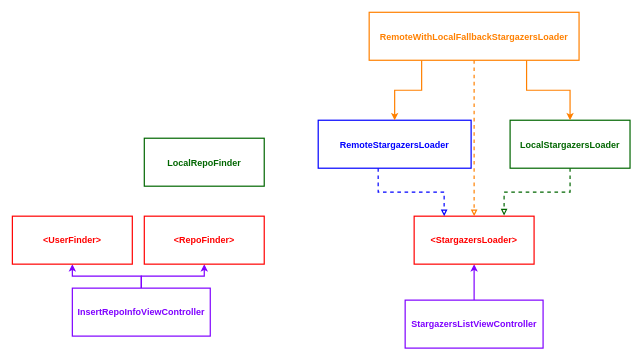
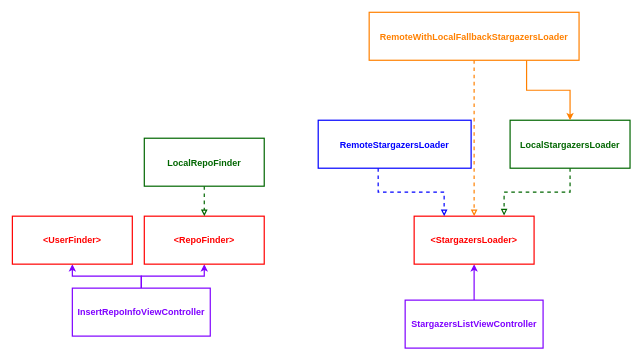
  <mxCell id="0" />
  <mxCell id="1" parent="0" />
  <mxCell id="2" style="edgeStyle=orthogonalEdgeStyle;rounded=0;orthogonalLoop=1;jettySize=auto;html=1;entryX=0.5;entryY=1;entryDx=0;entryDy=0;fontSize=12;strokeColor=#7F00FF;strokeWidth=2;" parent="1" source="3" target="4" edge="1"><mxGeometry relative="1" as="geometry" /></mxCell>
  <mxCell id="3" value="StargazersListViewController" style="rounded=0;whiteSpace=wrap;html=1;strokeWidth=2;fontSize=15;fontStyle=1;strokeColor=#7F00FF;fontColor=#7F00FF;" parent="1" vertex="1"><mxGeometry x="675" y="500" width="230" height="80" as="geometry" /></mxCell>
  <mxCell id="4" value="&amp;lt;StargazersLoader&amp;gt;" style="rounded=0;whiteSpace=wrap;html=1;fontSize=15;strokeWidth=2;fontStyle=1;strokeColor=#FF0000;fontColor=#FF0000;" parent="1" vertex="1"><mxGeometry x="690" y="360" width="200" height="80" as="geometry" /></mxCell>
  <mxCell id="5" style="edgeStyle=orthogonalEdgeStyle;rounded=0;orthogonalLoop=1;jettySize=auto;html=1;entryX=0.25;entryY=0;entryDx=0;entryDy=0;fontSize=12;dashed=1;endArrow=block;endFill=0;strokeWidth=2;strokeColor=#0000FF;" parent="1" source="6" target="4" edge="1"><mxGeometry relative="1" as="geometry"><Array as="points"><mxPoint x="630" y="320" /><mxPoint x="740" y="320" /></Array></mxGeometry></mxCell>
  <mxCell id="6" value="RemoteStargazersLoader" style="rounded=0;whiteSpace=wrap;html=1;fontSize=15;strokeWidth=2;fontStyle=1;strokeColor=#0000FF;fontColor=#0000FF;" parent="1" vertex="1"><mxGeometry x="530" y="200" width="255" height="80" as="geometry" /></mxCell>
  <mxCell id="7" style="edgeStyle=orthogonalEdgeStyle;rounded=0;orthogonalLoop=1;jettySize=auto;html=1;exitX=0.5;exitY=0;exitDx=0;exitDy=0;entryX=0.5;entryY=1;entryDx=0;entryDy=0;fontSize=15;fontColor=#006600;endArrow=classic;endFill=1;strokeWidth=2;strokeColor=#7F00FF;" parent="1" source="9" target="16" edge="1"><mxGeometry relative="1" as="geometry" /></mxCell>
  <mxCell id="8" style="edgeStyle=orthogonalEdgeStyle;rounded=0;orthogonalLoop=1;jettySize=auto;html=1;exitX=0.5;exitY=0;exitDx=0;exitDy=0;entryX=0.5;entryY=1;entryDx=0;entryDy=0;fontSize=15;fontColor=#006600;endArrow=classic;endFill=1;strokeWidth=2;strokeColor=#7F00FF;" parent="1" source="9" target="17" edge="1"><mxGeometry relative="1" as="geometry" /></mxCell>
  <mxCell id="9" value="InsertRepoInfoViewController" style="rounded=0;whiteSpace=wrap;html=1;strokeWidth=2;fontSize=15;fontStyle=1;strokeColor=#7F00FF;fontColor=#7F00FF;" parent="1" vertex="1"><mxGeometry x="120" y="480" width="230" height="80" as="geometry" /></mxCell>
  <mxCell id="10" style="edgeStyle=orthogonalEdgeStyle;rounded=0;orthogonalLoop=1;jettySize=auto;html=1;exitX=0.5;exitY=1;exitDx=0;exitDy=0;strokeWidth=2;dashed=1;endArrow=block;endFill=0;fontColor=#006600;strokeColor=#006600;" parent="1" source="11" edge="1"><mxGeometry relative="1" as="geometry"><mxPoint x="840" y="359" as="targetPoint" /><Array as="points"><mxPoint x="950" y="320" /><mxPoint x="840" y="320" /></Array></mxGeometry></mxCell>
  <mxCell id="11" value="LocalStargazersLoader" style="rounded=0;whiteSpace=wrap;html=1;fontSize=15;strokeWidth=2;fontStyle=1;fontColor=#006600;strokeColor=#006600;" parent="1" vertex="1"><mxGeometry x="850" y="200" width="200" height="80" as="geometry" /></mxCell>
  <mxCell id="12" style="edgeStyle=orthogonalEdgeStyle;rounded=0;orthogonalLoop=1;jettySize=auto;html=1;exitX=0.5;exitY=1;exitDx=0;exitDy=0;entryX=0.5;entryY=0;entryDx=0;entryDy=0;dashed=1;fontColor=#CCCC00;endArrow=block;endFill=0;strokeWidth=2;strokeColor=#FF8000;" parent="1" source="15" target="4" edge="1"><mxGeometry relative="1" as="geometry" /></mxCell>
- <mxCell id="13" style="edgeStyle=orthogonalEdgeStyle;rounded=0;orthogonalLoop=1;jettySize=auto;html=1;exitX=0.25;exitY=1;exitDx=0;exitDy=0;fontSize=15;fontColor=#006600;endArrow=classic;endFill=1;strokeWidth=2;strokeColor=#FF8000;" parent="1" source="15" target="6" edge="1"><mxGeometry relative="1" as="geometry" /></mxCell>
  <mxCell id="14" style="edgeStyle=orthogonalEdgeStyle;rounded=0;orthogonalLoop=1;jettySize=auto;html=1;exitX=0.75;exitY=1;exitDx=0;exitDy=0;entryX=0.5;entryY=0;entryDx=0;entryDy=0;fontSize=15;fontColor=#006600;endArrow=classic;endFill=1;strokeWidth=2;strokeColor=#FF8000;" parent="1" source="15" target="11" edge="1"><mxGeometry relative="1" as="geometry" /></mxCell>
  <mxCell id="15" value="RemoteWithLocalFallbackStargazersLoader" style="rounded=0;whiteSpace=wrap;html=1;strokeWidth=2;fontStyle=1;fontSize=15;strokeColor=#FF8000;fontColor=#FF8000;" parent="1" vertex="1"><mxGeometry x="615" y="20" width="350" height="80" as="geometry" /></mxCell>
  <mxCell id="16" value="&amp;lt;UserFinder&amp;gt;" style="rounded=0;whiteSpace=wrap;html=1;fontSize=15;strokeWidth=2;fontStyle=1;strokeColor=#FF0000;fontColor=#FF0000;" parent="1" vertex="1"><mxGeometry x="20" y="360" width="200" height="80" as="geometry" /></mxCell>
  <mxCell id="17" value="&amp;lt;RepoFinder&amp;gt;" style="rounded=0;whiteSpace=wrap;html=1;fontSize=15;strokeWidth=2;fontStyle=1;strokeColor=#FF0000;fontColor=#FF0000;" parent="1" vertex="1"><mxGeometry x="240" y="360" width="200" height="80" as="geometry" /></mxCell>
+ <mxCell id="18" style="edgeStyle=orthogonalEdgeStyle;rounded=0;orthogonalLoop=1;jettySize=auto;html=1;exitX=0.5;exitY=1;exitDx=0;exitDy=0;entryX=0.5;entryY=0;entryDx=0;entryDy=0;fontSize=15;endArrow=block;endFill=0;strokeWidth=2;dashed=1;fontColor=#006600;strokeColor=#006600;" parent="1" source="19" target="17" edge="1"><mxGeometry relative="1" as="geometry" /></mxCell>
  <mxCell id="19" value="LocalRepoFinder" style="rounded=0;whiteSpace=wrap;html=1;fontSize=15;strokeWidth=2;fontStyle=1;fontColor=#006600;strokeColor=#006600;" parent="1" vertex="1"><mxGeometry x="240" y="230" width="200" height="80" as="geometry" /></mxCell>
